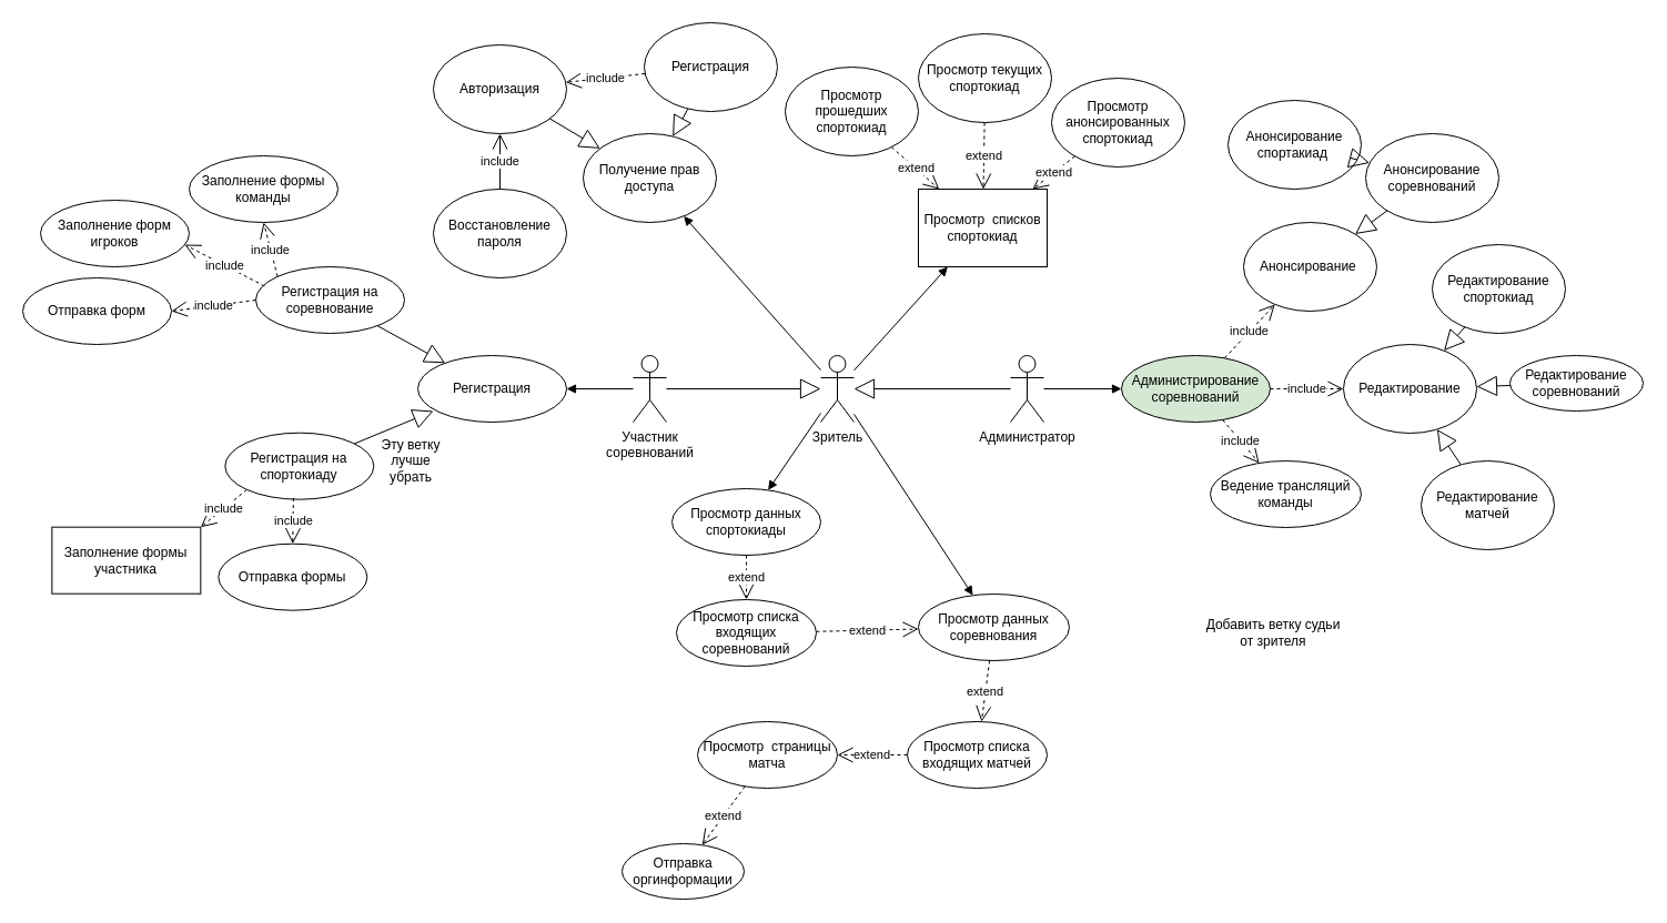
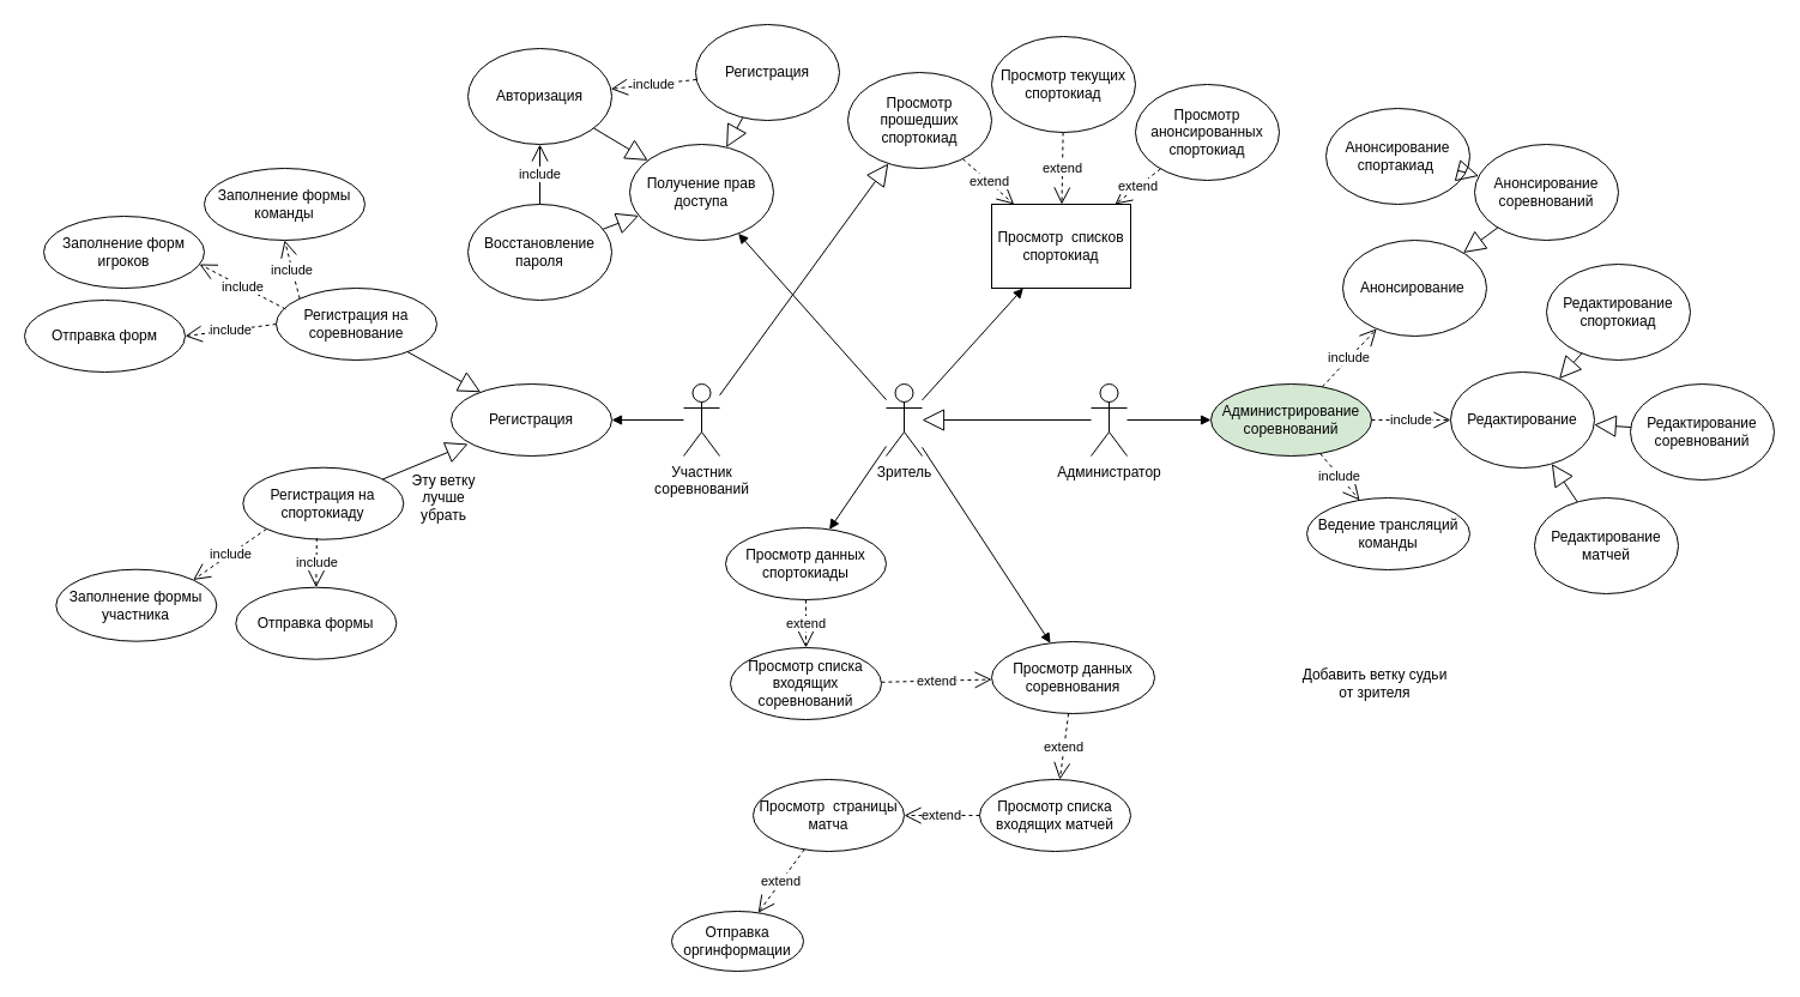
  <mxCell id="0" />
  <mxCell id="1" parent="0" />
  <mxCell id="2" value="Администратор" style="shape=umlActor;verticalLabelPosition=bottom;verticalAlign=top;html=1;outlineConnect=0;" parent="1" vertex="1"><mxGeometry x="910" y="320" width="30" height="60" as="geometry" /></mxCell>
  <mxCell id="3" value="Участник &lt;br&gt;соревнований" style="shape=umlActor;verticalLabelPosition=bottom;verticalAlign=top;html=1;outlineConnect=0;" parent="1" vertex="1"><mxGeometry x="570" y="320" width="30" height="60" as="geometry" /></mxCell>
  <mxCell id="4" value="Зритель" style="shape=umlActor;verticalLabelPosition=bottom;verticalAlign=top;html=1;outlineConnect=0;" parent="1" vertex="1"><mxGeometry x="739" y="320" width="30" height="60" as="geometry" /></mxCell>
  <mxCell id="5" value="Просмотр&amp;nbsp; списков спортокиад" style="whiteSpace=wrap;html=1;rounded=0;" parent="1" vertex="1"><mxGeometry x="827" y="170" width="116" height="70" as="geometry" /></mxCell>
  <mxCell id="6" value="Просмотр прошедших&lt;br&gt;спортокиад" style="ellipse;whiteSpace=wrap;html=1;" parent="1" vertex="1"><mxGeometry x="707" y="60" width="120" height="80" as="geometry" /></mxCell>
  <mxCell id="7" value="Просмотр анонсированных&lt;br&gt;спортокиад" style="ellipse;whiteSpace=wrap;html=1;" parent="1" vertex="1"><mxGeometry x="947" y="70" width="120" height="80" as="geometry" /></mxCell>
  <mxCell id="8" value="Просмотр текущих&lt;br&gt;спортокиад" style="ellipse;whiteSpace=wrap;html=1;" parent="1" vertex="1"><mxGeometry x="827" y="30" width="120" height="80" as="geometry" /></mxCell>
  <mxCell id="9" value="extend" style="endArrow=open;endSize=12;dashed=1;html=1;rounded=0;" parent="1" source="6" target="5" edge="1"><mxGeometry width="160" relative="1" as="geometry"><mxPoint x="801" y="80" as="sourcePoint" /><mxPoint x="961" y="80" as="targetPoint" /></mxGeometry></mxCell>
  <mxCell id="10" value="extend" style="endArrow=open;endSize=12;dashed=1;html=1;rounded=0;" parent="1" source="7" target="5" edge="1"><mxGeometry width="160" relative="1" as="geometry"><mxPoint x="751" y="140" as="sourcePoint" /><mxPoint x="838.16" y="201.28" as="targetPoint" /></mxGeometry></mxCell>
  <mxCell id="11" value="extend" style="endArrow=open;endSize=12;dashed=1;html=1;rounded=0;" parent="1" source="8" target="5" edge="1"><mxGeometry width="160" relative="1" as="geometry"><mxPoint x="761" y="150" as="sourcePoint" /><mxPoint x="848.16" y="211.28" as="targetPoint" /></mxGeometry></mxCell>
  <mxCell id="12" value="" style="endArrow=block;endSize=16;endFill=0;html=1;rounded=0;" parent="1" source="2" target="4" edge="1"><mxGeometry width="160" relative="1" as="geometry"><mxPoint x="770" y="350" as="sourcePoint" /><mxPoint x="800" y="430" as="targetPoint" /></mxGeometry></mxCell>
- <mxCell id="13" value="" style="endArrow=block;endSize=16;endFill=0;html=1;rounded=0;" parent="1" source="3" target="4" edge="1"><mxGeometry width="160" relative="1" as="geometry"><mxPoint x="650" y="390" as="sourcePoint" /><mxPoint x="920" y="360" as="targetPoint" /></mxGeometry></mxCell>
+ <mxCell id="13" value="" style="endArrow=block;endSize=16;endFill=0;html=1;rounded=0;" parent="1" source="3" target="6" edge="1"><mxGeometry width="160" relative="1" as="geometry"><mxPoint x="650" y="390" as="sourcePoint" /><mxPoint x="920" y="360" as="targetPoint" /></mxGeometry></mxCell>
  <mxCell id="14" value="Просмотр данных спортокиады" style="ellipse;whiteSpace=wrap;html=1;" parent="1" vertex="1"><mxGeometry x="605" y="440" width="134" height="60" as="geometry" /></mxCell>
  <mxCell id="15" value="Просмотр данных соревнования" style="ellipse;whiteSpace=wrap;html=1;" parent="1" vertex="1"><mxGeometry x="827" y="535" width="136" height="60" as="geometry" /></mxCell>
  <mxCell id="16" value="" style="html=1;verticalAlign=bottom;endArrow=block;rounded=0;" parent="1" source="4" target="14" edge="1"><mxGeometry width="80" relative="1" as="geometry"><mxPoint x="750" y="410" as="sourcePoint" /><mxPoint x="770" y="380" as="targetPoint" /></mxGeometry></mxCell>
  <mxCell id="17" value="" style="html=1;verticalAlign=bottom;endArrow=block;rounded=0;" parent="1" source="4" target="15" edge="1"><mxGeometry width="80" relative="1" as="geometry"><mxPoint x="780" y="410" as="sourcePoint" /><mxPoint x="673" y="530" as="targetPoint" /></mxGeometry></mxCell>
  <mxCell id="18" value="extend" style="endArrow=open;endSize=12;dashed=1;html=1;rounded=0;" parent="1" source="31" target="15" edge="1"><mxGeometry width="160" relative="1" as="geometry"><mxPoint x="910" y="180" as="sourcePoint" /><mxPoint x="804.834" y="230.144" as="targetPoint" /></mxGeometry></mxCell>
  <mxCell id="19" value="Получение прав доступа" style="ellipse;whiteSpace=wrap;html=1;" parent="1" vertex="1"><mxGeometry x="525" y="120" width="120" height="80" as="geometry" /></mxCell>
  <mxCell id="20" value="" style="html=1;verticalAlign=bottom;endArrow=block;rounded=0;" parent="1" source="4" target="19" edge="1"><mxGeometry width="80" relative="1" as="geometry"><mxPoint x="730" y="400" as="sourcePoint" /><mxPoint x="759" y="520" as="targetPoint" /></mxGeometry></mxCell>
  <mxCell id="21" value="Просмотр&amp;nbsp; страницы матча" style="ellipse;whiteSpace=wrap;html=1;" parent="1" vertex="1"><mxGeometry x="628" y="650" width="126" height="60" as="geometry" /></mxCell>
  <mxCell id="22" value="extend" style="endArrow=open;endSize=12;dashed=1;html=1;rounded=0;" parent="1" source="33" target="21" edge="1"><mxGeometry width="160" relative="1" as="geometry"><mxPoint x="803.734" y="571.124" as="sourcePoint" /><mxPoint x="862.266" y="638.876" as="targetPoint" /></mxGeometry></mxCell>
  <mxCell id="23" value="Авторизация" style="ellipse;whiteSpace=wrap;html=1;" parent="1" vertex="1"><mxGeometry x="390" y="40" width="120" height="80" as="geometry" /></mxCell>
  <mxCell id="24" value="Регистрация" style="ellipse;whiteSpace=wrap;html=1;" parent="1" vertex="1"><mxGeometry x="580" y="20" width="120" height="80" as="geometry" /></mxCell>
  <mxCell id="25" value="Восстановление пароля" style="ellipse;whiteSpace=wrap;html=1;" parent="1" vertex="1"><mxGeometry x="390" y="170" width="120" height="80" as="geometry" /></mxCell>
  <mxCell id="26" value="" style="endArrow=block;endSize=16;endFill=0;html=1;rounded=0;" parent="1" source="24" target="19" edge="1"><mxGeometry width="160" relative="1" as="geometry"><mxPoint x="584" y="176" as="sourcePoint" /><mxPoint x="744" y="176" as="targetPoint" /></mxGeometry></mxCell>
  <mxCell id="27" value="" style="endArrow=block;endSize=16;endFill=0;html=1;rounded=0;" parent="1" source="23" target="19" edge="1"><mxGeometry width="160" relative="1" as="geometry"><mxPoint x="533.92" y="324.56" as="sourcePoint" /><mxPoint x="564" y="160" as="targetPoint" /></mxGeometry></mxCell>
+ <mxCell id="28" value="" style="endArrow=block;endSize=16;endFill=0;html=1;rounded=0;" parent="1" source="25" target="19" edge="1"><mxGeometry width="160" relative="1" as="geometry"><mxPoint x="543.92" y="334.56" as="sourcePoint" /><mxPoint x="631.574" y="264.284" as="targetPoint" /></mxGeometry></mxCell>
  <mxCell id="29" value="include" style="endArrow=open;endSize=12;dashed=1;html=1;rounded=0;" parent="1" source="24" target="23" edge="1"><mxGeometry width="160" relative="1" as="geometry"><mxPoint x="877.623" y="257.177" as="sourcePoint" /><mxPoint x="936.377" y="324.823" as="targetPoint" /><mxPoint as="offset" /></mxGeometry></mxCell>
  <mxCell id="30" value="include" style="endArrow=open;endSize=12;dashed=0;html=1;rounded=0;" parent="1" source="25" target="23" edge="1"><mxGeometry width="160" relative="1" as="geometry"><mxPoint x="514" y="266" as="sourcePoint" /><mxPoint x="514" y="326" as="targetPoint" /><mxPoint as="offset" /></mxGeometry></mxCell>
  <mxCell id="31" value="Просмотр списка входящих&lt;br&gt;соревнований" style="ellipse;whiteSpace=wrap;html=1;" parent="1" vertex="1"><mxGeometry x="609" y="540" width="126" height="60" as="geometry" /></mxCell>
  <mxCell id="32" value="extend" style="endArrow=open;endSize=12;dashed=1;html=1;rounded=0;" parent="1" source="14" target="31" edge="1"><mxGeometry width="160" relative="1" as="geometry"><mxPoint x="803.37" y="571.298" as="sourcePoint" /><mxPoint x="862.63" y="638.702" as="targetPoint" /></mxGeometry></mxCell>
  <mxCell id="33" value="Просмотр списка входящих матчей" style="ellipse;whiteSpace=wrap;html=1;" parent="1" vertex="1"><mxGeometry x="817" y="650" width="126" height="60" as="geometry" /></mxCell>
  <mxCell id="34" value="&lt;span style=&quot;color: rgb(0, 0, 0); font-family: Helvetica; font-size: 11px; font-style: normal; font-variant-ligatures: normal; font-variant-caps: normal; font-weight: 400; letter-spacing: normal; orphans: 2; text-align: center; text-indent: 0px; text-transform: none; widows: 2; word-spacing: 0px; -webkit-text-stroke-width: 0px; background-color: rgb(255, 255, 255); text-decoration-thickness: initial; text-decoration-style: initial; text-decoration-color: initial; float: none; display: inline !important;&quot;&gt;extend&lt;/span&gt;" style="endArrow=open;endSize=12;dashed=1;html=1;rounded=0;" parent="1" source="15" target="33" edge="1"><mxGeometry width="160" relative="1" as="geometry"><mxPoint x="759" y="580" as="sourcePoint" /><mxPoint x="970" y="750" as="targetPoint" /></mxGeometry></mxCell>
  <mxCell id="35" value="" style="html=1;verticalAlign=bottom;endArrow=block;rounded=0;" parent="1" source="4" target="5" edge="1"><mxGeometry width="80" relative="1" as="geometry"><mxPoint x="790" y="410" as="sourcePoint" /><mxPoint x="870" y="234.805" as="targetPoint" /></mxGeometry></mxCell>
  <mxCell id="36" value="Отправка оргинформации" style="ellipse;whiteSpace=wrap;html=1;" parent="1" vertex="1"><mxGeometry x="560" y="760" width="110" height="50" as="geometry" /></mxCell>
  <mxCell id="37" value="extend" style="endArrow=open;endSize=12;dashed=1;html=1;rounded=0;" parent="1" source="21" target="36" edge="1"><mxGeometry width="160" relative="1" as="geometry"><mxPoint x="885" y="930" as="sourcePoint" /><mxPoint x="922" y="990" as="targetPoint" /></mxGeometry></mxCell>
  <mxCell id="38" value="Регистрация на соревнование" style="ellipse;whiteSpace=wrap;html=1;" parent="1" vertex="1"><mxGeometry x="230" y="240" width="134" height="60" as="geometry" /></mxCell>
  <mxCell id="39" value="" style="html=1;verticalAlign=bottom;endArrow=block;rounded=0;entryX=1;entryY=0.5;entryDx=0;entryDy=0;" parent="1" source="3" target="46" edge="1"><mxGeometry width="80" relative="1" as="geometry"><mxPoint x="760" y="420" as="sourcePoint" /><mxPoint x="490" y="360" as="targetPoint" /></mxGeometry></mxCell>
  <mxCell id="40" value="Заполнение формы&lt;br&gt;команды" style="ellipse;whiteSpace=wrap;html=1;" parent="1" vertex="1"><mxGeometry x="170" y="140" width="134" height="60" as="geometry" /></mxCell>
  <mxCell id="41" value="Заполнение форм игроков" style="ellipse;whiteSpace=wrap;html=1;" parent="1" vertex="1"><mxGeometry x="36" y="180" width="134" height="60" as="geometry" /></mxCell>
  <mxCell id="42" value="include" style="endArrow=open;endSize=12;dashed=1;html=1;rounded=0;entryX=0.5;entryY=1;entryDx=0;entryDy=0;exitX=0;exitY=0;exitDx=0;exitDy=0;" parent="1" source="38" target="40" edge="1"><mxGeometry width="160" relative="1" as="geometry"><mxPoint x="157.711" y="300.002" as="sourcePoint" /><mxPoint x="40.003" y="411.743" as="targetPoint" /></mxGeometry></mxCell>
  <mxCell id="43" value="include" style="endArrow=open;endSize=12;dashed=1;html=1;rounded=0;entryX=0.97;entryY=0.667;entryDx=0;entryDy=0;exitX=0.059;exitY=0.291;exitDx=0;exitDy=0;entryPerimeter=0;exitPerimeter=0;" parent="1" source="38" target="41" edge="1"><mxGeometry width="160" relative="1" as="geometry"><mxPoint x="200" y="270" as="sourcePoint" /><mxPoint x="99.98" y="230" as="targetPoint" /></mxGeometry></mxCell>
  <mxCell id="44" value="Отправка форм" style="ellipse;whiteSpace=wrap;html=1;" parent="1" vertex="1"><mxGeometry x="20" y="250" width="134" height="60" as="geometry" /></mxCell>
  <mxCell id="45" value="include" style="endArrow=open;endSize=12;dashed=1;html=1;rounded=0;entryX=1;entryY=0.5;entryDx=0;entryDy=0;exitX=0;exitY=0.5;exitDx=0;exitDy=0;" parent="1" source="38" target="44" edge="1"><mxGeometry width="160" relative="1" as="geometry"><mxPoint x="205.628" y="283.62" as="sourcePoint" /><mxPoint x="104.268" y="296.76" as="targetPoint" /></mxGeometry></mxCell>
  <mxCell id="46" value="Регистрация" style="ellipse;whiteSpace=wrap;html=1;" parent="1" vertex="1"><mxGeometry x="376" y="320" width="134" height="60" as="geometry" /></mxCell>
  <mxCell id="47" value="Администрирование соревнований" style="ellipse;whiteSpace=wrap;html=1;fillColor=#d5e8d4;" parent="1" vertex="1"><mxGeometry x="1010" y="320" width="134" height="60" as="geometry" /></mxCell>
  <mxCell id="48" value="" style="html=1;verticalAlign=bottom;endArrow=block;rounded=0;entryX=0;entryY=0.5;entryDx=0;entryDy=0;" parent="1" source="2" target="47" edge="1"><mxGeometry width="80" relative="1" as="geometry"><mxPoint x="580" y="360" as="sourcePoint" /><mxPoint x="504" y="360" as="targetPoint" /></mxGeometry></mxCell>
  <mxCell id="49" value="Анонсирование спортакиад&amp;nbsp;" style="ellipse;whiteSpace=wrap;html=1;" parent="1" vertex="1"><mxGeometry x="1106" y="90" width="120" height="80" as="geometry" /></mxCell>
  <mxCell id="50" value="Анонсирование&amp;nbsp;" style="ellipse;whiteSpace=wrap;html=1;" parent="1" vertex="1"><mxGeometry x="1120" y="200" width="120" height="80" as="geometry" /></mxCell>
  <mxCell id="51" value="Анонсирование соревнований" style="ellipse;whiteSpace=wrap;html=1;" parent="1" vertex="1"><mxGeometry x="1230" y="120" width="120" height="80" as="geometry" /></mxCell>
  <mxCell id="52" value="" style="endArrow=block;endSize=16;endFill=0;html=1;rounded=0;" parent="1" source="49" target="51" edge="1"><mxGeometry width="160" relative="1" as="geometry"><mxPoint x="920" y="360" as="sourcePoint" /><mxPoint x="779" y="360" as="targetPoint" /></mxGeometry></mxCell>
  <mxCell id="53" value="" style="endArrow=block;endSize=16;endFill=0;html=1;rounded=0;" parent="1" source="51" target="50" edge="1"><mxGeometry width="160" relative="1" as="geometry"><mxPoint x="1300" y="210" as="sourcePoint" /><mxPoint x="1279.426" y="251.716" as="targetPoint" /></mxGeometry></mxCell>
  <mxCell id="54" value="include" style="endArrow=open;endSize=12;dashed=1;html=1;rounded=0;" parent="1" source="47" target="50" edge="1"><mxGeometry width="160" relative="1" as="geometry"><mxPoint x="1204" y="415" as="sourcePoint" /><mxPoint x="1180" y="475" as="targetPoint" /></mxGeometry></mxCell>
  <mxCell id="55" style="edgeStyle=orthogonalEdgeStyle;rounded=0;orthogonalLoop=1;jettySize=auto;html=1;exitX=0.5;exitY=1;exitDx=0;exitDy=0;" parent="1" source="50" target="50" edge="1"><mxGeometry relative="1" as="geometry" /></mxCell>
  <mxCell id="56" value="Редактирование" style="ellipse;whiteSpace=wrap;html=1;" parent="1" vertex="1"><mxGeometry x="1210" y="310" width="120" height="80" as="geometry" /></mxCell>
  <mxCell id="57" value="Редактирование матчей" style="ellipse;whiteSpace=wrap;html=1;" parent="1" vertex="1"><mxGeometry x="1280" y="415" width="120" height="80" as="geometry" /></mxCell>
- <mxCell id="58" value="Редактирование соревнований" style="ellipse;whiteSpace=wrap;html=1;" parent="1" vertex="1"><mxGeometry x="1360" y="320" width="120" height="50" as="geometry" /></mxCell>
+ <mxCell id="58" value="Редактирование соревнований" style="ellipse;whiteSpace=wrap;html=1;" parent="1" vertex="1"><mxGeometry x="1360" y="320" width="120" height="80" as="geometry" /></mxCell>
  <mxCell id="59" value="Редактирование спортокиад" style="ellipse;whiteSpace=wrap;html=1;" parent="1" vertex="1"><mxGeometry x="1290" y="220" width="120" height="80" as="geometry" /></mxCell>
  <mxCell id="60" value="include" style="endArrow=open;endSize=12;dashed=1;html=1;rounded=0;" parent="1" source="47" target="56" edge="1"><mxGeometry width="160" relative="1" as="geometry"><mxPoint x="1113.13" y="332.46" as="sourcePoint" /><mxPoint x="1147.574" y="278.284" as="targetPoint" /></mxGeometry></mxCell>
  <mxCell id="61" value="" style="endArrow=block;endSize=16;endFill=0;html=1;rounded=0;" parent="1" source="57" target="56" edge="1"><mxGeometry width="160" relative="1" as="geometry"><mxPoint x="1277.574" y="208.284" as="sourcePoint" /><mxPoint x="1247.96" y="235.92" as="targetPoint" /></mxGeometry></mxCell>
  <mxCell id="62" value="" style="endArrow=block;endSize=16;endFill=0;html=1;rounded=0;" parent="1" source="58" target="56" edge="1"><mxGeometry width="160" relative="1" as="geometry"><mxPoint x="1287.574" y="218.284" as="sourcePoint" /><mxPoint x="1257.96" y="245.92" as="targetPoint" /></mxGeometry></mxCell>
  <mxCell id="63" value="" style="endArrow=block;endSize=16;endFill=0;html=1;rounded=0;" parent="1" source="59" target="56" edge="1"><mxGeometry width="160" relative="1" as="geometry"><mxPoint x="1297.574" y="228.284" as="sourcePoint" /><mxPoint x="1267.96" y="255.92" as="targetPoint" /></mxGeometry></mxCell>
  <mxCell id="64" value="Ведение трансляций команды" style="ellipse;whiteSpace=wrap;html=1;" parent="1" vertex="1"><mxGeometry x="1090" y="415" width="136" height="60" as="geometry" /></mxCell>
  <mxCell id="65" value="include" style="endArrow=open;endSize=12;dashed=1;html=1;rounded=0;" parent="1" source="47" target="64" edge="1"><mxGeometry width="160" relative="1" as="geometry"><mxPoint x="1154" y="360" as="sourcePoint" /><mxPoint x="1220" y="360" as="targetPoint" /></mxGeometry></mxCell>
  <mxCell id="66" value="Регистрация на спортокиаду" style="ellipse;whiteSpace=wrap;html=1;" parent="1" vertex="1"><mxGeometry x="202.32" y="389.69" width="134" height="60" as="geometry" /></mxCell>
  <mxCell id="67" value="Отправка формы" style="ellipse;whiteSpace=wrap;html=1;" parent="1" vertex="1"><mxGeometry x="196.32" y="489.69" width="134" height="60" as="geometry" /></mxCell>
- <mxCell id="68" value="Заполнение формы участника" style="whiteSpace=wrap;html=1;rounded=0;" parent="1" vertex="1"><mxGeometry x="46.32" y="474.69" width="134" height="60" as="geometry" /></mxCell>
+ <mxCell id="68" value="Заполнение формы участника" style="ellipse;whiteSpace=wrap;html=1;" parent="1" vertex="1"><mxGeometry x="46.32" y="474.69" width="134" height="60" as="geometry" /></mxCell>
  <mxCell id="69" value="include" style="endArrow=open;endSize=12;dashed=1;html=1;rounded=0;entryX=0.5;entryY=0;entryDx=0;entryDy=0;exitX=0.459;exitY=0.98;exitDx=0;exitDy=0;exitPerimeter=0;" parent="1" source="66" target="67" edge="1"><mxGeometry width="160" relative="1" as="geometry"><mxPoint x="236.32" y="279.69" as="sourcePoint" /><mxPoint x="160.32" y="289.69" as="targetPoint" /></mxGeometry></mxCell>
  <mxCell id="70" value="include" style="endArrow=open;endSize=12;dashed=1;html=1;rounded=0;entryX=1;entryY=0;entryDx=0;entryDy=0;exitX=0;exitY=1;exitDx=0;exitDy=0;" parent="1" source="66" target="68" edge="1"><mxGeometry width="160" relative="1" as="geometry"><mxPoint x="277.506" y="458.8" as="sourcePoint" /><mxPoint x="277" y="500" as="targetPoint" /></mxGeometry></mxCell>
  <mxCell id="71" value="" style="endArrow=block;endSize=16;endFill=0;html=1;rounded=0;" parent="1" source="66" edge="1"><mxGeometry width="160" relative="1" as="geometry"><mxPoint x="316.321" y="365.372" as="sourcePoint" /><mxPoint x="390.003" y="369.997" as="targetPoint" /></mxGeometry></mxCell>
  <mxCell id="72" value="" style="endArrow=block;endSize=16;endFill=0;html=1;rounded=0;" parent="1" source="38" target="46" edge="1"><mxGeometry width="160" relative="1" as="geometry"><mxPoint x="332.375" y="409.721" as="sourcePoint" /><mxPoint x="403.683" y="380.307" as="targetPoint" /></mxGeometry></mxCell>
  <mxCell id="73" value="Эту ветку лучше убрать" style="text;html=1;strokeColor=none;fillColor=none;align=center;verticalAlign=middle;whiteSpace=wrap;rounded=0;" vertex="1" parent="1"><mxGeometry x="340" y="400" width="60" height="30" as="geometry" /></mxCell>
  <mxCell id="74" value="Добавить ветку судьи от зрителя" style="text;html=1;strokeColor=none;fillColor=none;align=center;verticalAlign=middle;whiteSpace=wrap;rounded=0;" vertex="1" parent="1"><mxGeometry x="1084" y="555" width="126" height="30" as="geometry" /></mxCell>
